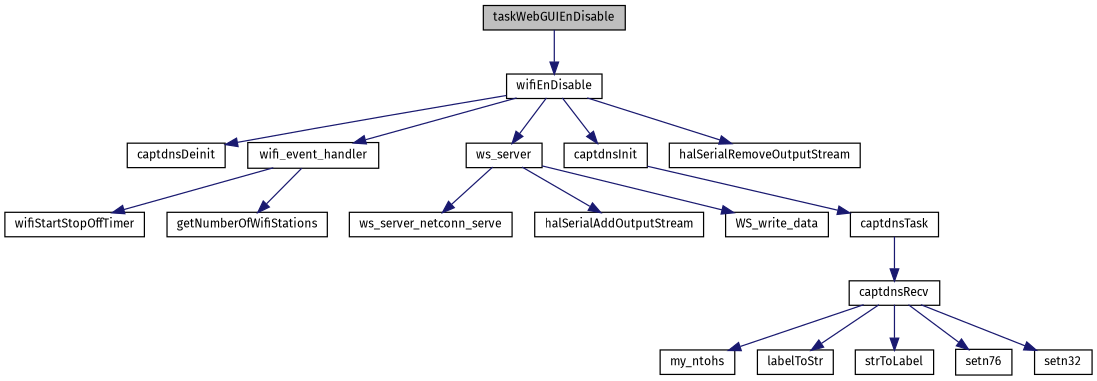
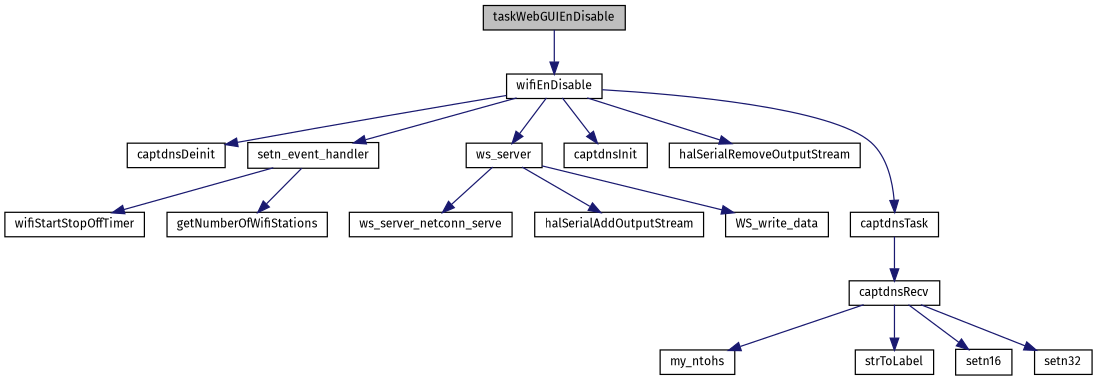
  digraph {
    fontname="Fira Sans"
    rankdir=TB
    node [color=black fillcolor=white fontname="Fira Sans" fontsize=10 shape=record style=filled]
    edge [color=midnightblue fontname="Fira Sans" fontsize=10 labelfontname=Helvetica labelfontsize=10 style=solid]
    n1 [fillcolor=grey75 fontcolor=black height=0.2 label=taskWebGUIEnDisable width=0.4]
    n2 [height=0.2 label=wifiEnDisable width=0.4]
    n3 [height=0.2 label=captdnsDeinit width=0.4]
-   n4 [height=0.2 label=wifi_event_handler width=0.4]
+   n4 [height=0.2 label=setn_event_handler width=0.4]
    n5 [height=0.2 label=captdnsInit width=0.4]
    n6 [height=0.2 label=ws_server width=0.4]
    n7 [height=0.2 label=halSerialRemoveOutputStream width=0.4]
    n8 [height=0.2 label=wifiStartStopOffTimer width=0.4]
    n9 [height=0.2 label=getNumberOfWifiStations width=0.4]
    n10 [height=0.2 label=captdnsTask width=0.4]
    n11 [height=0.2 label=halSerialAddOutputStream width=0.4]
    n12 [height=0.2 label=WS_write_data width=0.4]
    n13 [height=0.2 label=ws_server_netconn_serve width=0.4]
    n14 [height=0.2 label=captdnsRecv width=0.4]
    n15 [height=0.2 label=my_ntohs width=0.4]
-   n16 [height=0.2 label=labelToStr width=0.4]
    n17 [height=0.2 label=strToLabel width=0.4]
-   n18 [height=0.2 label=setn76 width=0.4]
+   n18 [height=0.2 label=setn16 width=0.4]
    n19 [height=0.2 label=setn32 width=0.4]
    n1 -> n2
    n2 -> n3
    n2 -> n4
    n2 -> n5
    n2 -> n6
    n2 -> n7
    n4 -> n8
    n4 -> n9
-   n5 -> n10
+   n2 -> n10
    n6 -> n11
    n6 -> n12
    n6 -> n13
    n10 -> n14
    n14 -> n15
-   n14 -> n16
    n14 -> n17
    n14 -> n18
    n14 -> n19
  }
